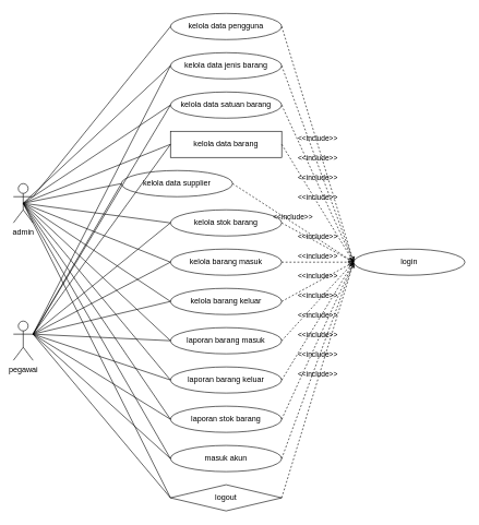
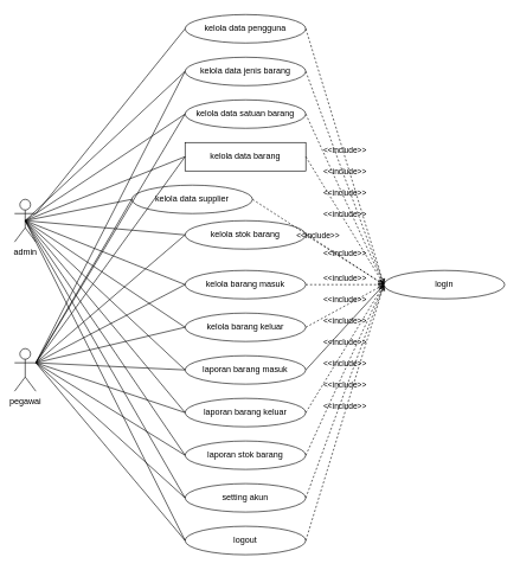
  <mxCell id="0" />
  <mxCell id="1" parent="0" />
  <mxCell id="2" value="admin" style="shape=umlActor;verticalLabelPosition=bottom;verticalAlign=top;html=1;" vertex="1" parent="1"><mxGeometry x="20" y="280" width="30" height="60" as="geometry" /></mxCell>
  <mxCell id="3" value="pegawai" style="shape=umlActor;verticalLabelPosition=bottom;verticalAlign=top;html=1;" vertex="1" parent="1"><mxGeometry x="20" y="490" width="30" height="60" as="geometry" /></mxCell>
  <mxCell id="4" value="kelola data pengguna" style="ellipse;whiteSpace=wrap;html=1;" vertex="1" parent="1"><mxGeometry x="260" y="20" width="170" height="40" as="geometry" /></mxCell>
  <mxCell id="5" value="kelola data jenis barang" style="ellipse;whiteSpace=wrap;html=1;" vertex="1" parent="1"><mxGeometry x="260" y="80" width="170" height="40" as="geometry" /></mxCell>
  <mxCell id="6" value="kelola data satuan barang" style="ellipse;whiteSpace=wrap;html=1;" vertex="1" parent="1"><mxGeometry x="260" y="140" width="170" height="40" as="geometry" /></mxCell>
  <mxCell id="7" value="kelola data barang" style="whiteSpace=wrap;html=1;rounded=0;" vertex="1" parent="1"><mxGeometry x="260" y="200" width="170" height="40" as="geometry" /></mxCell>
  <mxCell id="8" value="kelola data supplier" style="ellipse;whiteSpace=wrap;html=1;" vertex="1" parent="1"><mxGeometry x="185" y="260" width="170" height="40" as="geometry" /></mxCell>
- <mxCell id="9" value="kelola stok barang" style="ellipse;whiteSpace=wrap;html=1;" vertex="1" parent="1"><mxGeometry x="260" y="320" width="170" height="40" as="geometry" /></mxCell>
+ <mxCell id="9" value="kelola stok barang" style="ellipse;whiteSpace=wrap;html=1;" vertex="1" parent="1"><mxGeometry x="260" y="310" width="170" height="40" as="geometry" /></mxCell>
  <mxCell id="10" value="kelola barang masuk" style="ellipse;whiteSpace=wrap;html=1;" vertex="1" parent="1"><mxGeometry x="260" y="380" width="170" height="40" as="geometry" /></mxCell>
  <mxCell id="11" value="kelola barang keluar" style="ellipse;whiteSpace=wrap;html=1;" vertex="1" parent="1"><mxGeometry x="260" y="440" width="170" height="40" as="geometry" /></mxCell>
  <mxCell id="12" value="laporan barang masuk" style="ellipse;whiteSpace=wrap;html=1;" vertex="1" parent="1"><mxGeometry x="260" y="500" width="170" height="40" as="geometry" /></mxCell>
  <mxCell id="13" value="laporan barang keluar" style="ellipse;whiteSpace=wrap;html=1;" vertex="1" parent="1"><mxGeometry x="260" y="560" width="170" height="40" as="geometry" /></mxCell>
  <mxCell id="14" value="laporan stok barang" style="ellipse;whiteSpace=wrap;html=1;" vertex="1" parent="1"><mxGeometry x="260" y="620" width="170" height="40" as="geometry" /></mxCell>
- <mxCell id="15" value="masuk akun" style="ellipse;whiteSpace=wrap;html=1;" vertex="1" parent="1"><mxGeometry x="260" y="680" width="170" height="40" as="geometry" /></mxCell>
+ <mxCell id="15" value="setting akun" style="ellipse;whiteSpace=wrap;html=1;" vertex="1" parent="1"><mxGeometry x="260" y="680" width="170" height="40" as="geometry" /></mxCell>
  <mxCell id="16" value="login" style="ellipse;whiteSpace=wrap;html=1;" vertex="1" parent="1"><mxGeometry x="540" y="380" width="170" height="40" as="geometry" /></mxCell>
- <mxCell id="17" value="logout" style="rhombus;whiteSpace=wrap;html=1;" vertex="1" parent="1"><mxGeometry x="260" y="740" width="170" height="40" as="geometry" /></mxCell>
+ <mxCell id="17" value="logout" style="ellipse;whiteSpace=wrap;html=1;" vertex="1" parent="1"><mxGeometry x="260" y="740" width="170" height="40" as="geometry" /></mxCell>
  <mxCell id="18" value="" style="endArrow=none;html=1;entryX=0;entryY=0.5;entryDx=0;entryDy=0;exitX=1;exitY=0.333;exitDx=0;exitDy=0;exitPerimeter=0;" edge="1" parent="1" source="2" target="4"><mxGeometry width="50" height="50" relative="1" as="geometry"><mxPoint x="130" y="330" as="sourcePoint" /><mxPoint x="180" y="280" as="targetPoint" /></mxGeometry></mxCell>
  <mxCell id="19" value="" style="endArrow=none;html=1;entryX=0;entryY=0.5;entryDx=0;entryDy=0;exitX=0.5;exitY=0.5;exitDx=0;exitDy=0;exitPerimeter=0;" edge="1" parent="1" source="2" target="5"><mxGeometry width="50" height="50" relative="1" as="geometry"><mxPoint x="60" y="240" as="sourcePoint" /><mxPoint x="270" y="50" as="targetPoint" /></mxGeometry></mxCell>
  <mxCell id="20" value="" style="endArrow=none;html=1;entryX=0;entryY=0.5;entryDx=0;entryDy=0;exitX=0.5;exitY=0.5;exitDx=0;exitDy=0;exitPerimeter=0;" edge="1" parent="1" source="2" target="6"><mxGeometry width="50" height="50" relative="1" as="geometry"><mxPoint x="55" y="240" as="sourcePoint" /><mxPoint x="270" y="110" as="targetPoint" /></mxGeometry></mxCell>
  <mxCell id="21" value="" style="endArrow=none;html=1;entryX=0;entryY=0.5;entryDx=0;entryDy=0;exitX=0.5;exitY=0.5;exitDx=0;exitDy=0;exitPerimeter=0;" edge="1" parent="1" source="2" target="7"><mxGeometry width="50" height="50" relative="1" as="geometry"><mxPoint x="55" y="250" as="sourcePoint" /><mxPoint x="270" y="170" as="targetPoint" /></mxGeometry></mxCell>
  <mxCell id="22" value="" style="endArrow=none;html=1;entryX=0;entryY=0.5;entryDx=0;entryDy=0;exitX=0.5;exitY=0.5;exitDx=0;exitDy=0;exitPerimeter=0;" edge="1" parent="1" source="2" target="8"><mxGeometry width="50" height="50" relative="1" as="geometry"><mxPoint x="55" y="250" as="sourcePoint" /><mxPoint x="270" y="230" as="targetPoint" /></mxGeometry></mxCell>
  <mxCell id="23" value="" style="endArrow=none;html=1;entryX=0;entryY=0.5;entryDx=0;entryDy=0;exitX=0.5;exitY=0.5;exitDx=0;exitDy=0;exitPerimeter=0;" edge="1" parent="1" source="2" target="9"><mxGeometry width="50" height="50" relative="1" as="geometry"><mxPoint x="55" y="250" as="sourcePoint" /><mxPoint x="270" y="290" as="targetPoint" /></mxGeometry></mxCell>
  <mxCell id="24" value="" style="endArrow=none;html=1;entryX=0;entryY=0.5;entryDx=0;entryDy=0;exitX=0.5;exitY=0.5;exitDx=0;exitDy=0;exitPerimeter=0;" edge="1" parent="1" source="2" target="10"><mxGeometry width="50" height="50" relative="1" as="geometry"><mxPoint x="55" y="250" as="sourcePoint" /><mxPoint x="270" y="350" as="targetPoint" /></mxGeometry></mxCell>
  <mxCell id="25" value="" style="endArrow=none;html=1;exitX=0.5;exitY=0.5;exitDx=0;exitDy=0;exitPerimeter=0;" edge="1" parent="1" source="2"><mxGeometry width="50" height="50" relative="1" as="geometry"><mxPoint x="55" y="250" as="sourcePoint" /><mxPoint x="260" y="460" as="targetPoint" /></mxGeometry></mxCell>
  <mxCell id="26" value="" style="endArrow=none;html=1;exitX=0.5;exitY=0.5;exitDx=0;exitDy=0;exitPerimeter=0;entryX=0;entryY=0.5;entryDx=0;entryDy=0;" edge="1" parent="1" source="2" target="12"><mxGeometry width="50" height="50" relative="1" as="geometry"><mxPoint x="55" y="250" as="sourcePoint" /><mxPoint x="270" y="470" as="targetPoint" /></mxGeometry></mxCell>
  <mxCell id="27" value="" style="endArrow=none;html=1;exitX=0.5;exitY=0.5;exitDx=0;exitDy=0;exitPerimeter=0;entryX=0;entryY=0.5;entryDx=0;entryDy=0;" edge="1" parent="1" source="2" target="13"><mxGeometry width="50" height="50" relative="1" as="geometry"><mxPoint x="55" y="250" as="sourcePoint" /><mxPoint x="270" y="530" as="targetPoint" /></mxGeometry></mxCell>
  <mxCell id="28" value="" style="endArrow=none;html=1;entryX=0;entryY=0.5;entryDx=0;entryDy=0;exitX=0.5;exitY=0.5;exitDx=0;exitDy=0;exitPerimeter=0;" edge="1" parent="1" source="2" target="14"><mxGeometry width="50" height="50" relative="1" as="geometry"><mxPoint x="45" y="240" as="sourcePoint" /><mxPoint x="270" y="590" as="targetPoint" /></mxGeometry></mxCell>
  <mxCell id="29" value="" style="endArrow=none;html=1;entryX=0;entryY=0.5;entryDx=0;entryDy=0;exitX=0.5;exitY=0.5;exitDx=0;exitDy=0;exitPerimeter=0;" edge="1" parent="1" source="2" target="15"><mxGeometry width="50" height="50" relative="1" as="geometry"><mxPoint x="50" y="250" as="sourcePoint" /><mxPoint x="270" y="650" as="targetPoint" /></mxGeometry></mxCell>
  <mxCell id="30" value="" style="endArrow=none;html=1;entryX=0;entryY=0.5;entryDx=0;entryDy=0;exitX=0.5;exitY=0.5;exitDx=0;exitDy=0;exitPerimeter=0;" edge="1" parent="1" source="2" target="17"><mxGeometry width="50" height="50" relative="1" as="geometry"><mxPoint x="65" y="260" as="sourcePoint" /><mxPoint x="280" y="660" as="targetPoint" /></mxGeometry></mxCell>
  <mxCell id="31" value="" style="endArrow=none;html=1;entryX=0;entryY=0.5;entryDx=0;entryDy=0;exitX=1;exitY=0.333;exitDx=0;exitDy=0;exitPerimeter=0;" edge="1" parent="1" source="3" target="5"><mxGeometry width="50" height="50" relative="1" as="geometry"><mxPoint x="90" y="470" as="sourcePoint" /><mxPoint x="140" y="420" as="targetPoint" /></mxGeometry></mxCell>
  <mxCell id="32" value="" style="endArrow=none;html=1;entryX=0;entryY=0.5;entryDx=0;entryDy=0;exitX=1;exitY=0.333;exitDx=0;exitDy=0;exitPerimeter=0;" edge="1" parent="1" source="3" target="6"><mxGeometry width="50" height="50" relative="1" as="geometry"><mxPoint x="70" y="450" as="sourcePoint" /><mxPoint x="270" y="110" as="targetPoint" /></mxGeometry></mxCell>
  <mxCell id="33" value="" style="endArrow=none;html=1;entryX=0;entryY=0.5;entryDx=0;entryDy=0;exitX=1;exitY=0.333;exitDx=0;exitDy=0;exitPerimeter=0;" edge="1" parent="1" source="3" target="7"><mxGeometry width="50" height="50" relative="1" as="geometry"><mxPoint x="70" y="450" as="sourcePoint" /><mxPoint x="270" y="170" as="targetPoint" /></mxGeometry></mxCell>
  <mxCell id="34" value="" style="endArrow=none;html=1;entryX=0;entryY=0.5;entryDx=0;entryDy=0;exitX=1;exitY=0.333;exitDx=0;exitDy=0;exitPerimeter=0;" edge="1" parent="1" source="3" target="8"><mxGeometry width="50" height="50" relative="1" as="geometry"><mxPoint x="70" y="450" as="sourcePoint" /><mxPoint x="270" y="230" as="targetPoint" /></mxGeometry></mxCell>
  <mxCell id="35" value="" style="endArrow=none;html=1;entryX=0;entryY=0.5;entryDx=0;entryDy=0;exitX=1;exitY=0.333;exitDx=0;exitDy=0;exitPerimeter=0;" edge="1" parent="1" source="3" target="9"><mxGeometry width="50" height="50" relative="1" as="geometry"><mxPoint x="70" y="450" as="sourcePoint" /><mxPoint x="270" y="290" as="targetPoint" /></mxGeometry></mxCell>
  <mxCell id="36" value="" style="endArrow=none;html=1;exitX=1;exitY=0.333;exitDx=0;exitDy=0;exitPerimeter=0;entryX=0;entryY=0.5;entryDx=0;entryDy=0;" edge="1" parent="1" source="3" target="10"><mxGeometry width="50" height="50" relative="1" as="geometry"><mxPoint x="70" y="450" as="sourcePoint" /><mxPoint x="270" y="350" as="targetPoint" /></mxGeometry></mxCell>
  <mxCell id="37" value="" style="endArrow=none;html=1;entryX=0;entryY=0.5;entryDx=0;entryDy=0;exitX=1;exitY=0.333;exitDx=0;exitDy=0;exitPerimeter=0;" edge="1" parent="1" source="3" target="11"><mxGeometry width="50" height="50" relative="1" as="geometry"><mxPoint x="60" y="440" as="sourcePoint" /><mxPoint x="270" y="410" as="targetPoint" /></mxGeometry></mxCell>
  <mxCell id="38" value="" style="endArrow=none;html=1;entryX=0;entryY=0.5;entryDx=0;entryDy=0;exitX=1;exitY=0.333;exitDx=0;exitDy=0;exitPerimeter=0;" edge="1" parent="1" source="3" target="12"><mxGeometry width="50" height="50" relative="1" as="geometry"><mxPoint x="45" y="450" as="sourcePoint" /><mxPoint x="280" y="420" as="targetPoint" /></mxGeometry></mxCell>
  <mxCell id="39" value="" style="endArrow=none;html=1;entryX=0;entryY=0.5;entryDx=0;entryDy=0;exitX=1;exitY=0.333;exitDx=0;exitDy=0;exitPerimeter=0;" edge="1" parent="1" source="3" target="13"><mxGeometry width="50" height="50" relative="1" as="geometry"><mxPoint x="70" y="450" as="sourcePoint" /><mxPoint x="270" y="530" as="targetPoint" /></mxGeometry></mxCell>
  <mxCell id="40" value="" style="endArrow=none;html=1;exitX=1;exitY=0.333;exitDx=0;exitDy=0;exitPerimeter=0;entryX=0;entryY=0.5;entryDx=0;entryDy=0;" edge="1" parent="1" source="3" target="14"><mxGeometry width="50" height="50" relative="1" as="geometry"><mxPoint x="70" y="450" as="sourcePoint" /><mxPoint x="250" y="630" as="targetPoint" /></mxGeometry></mxCell>
  <mxCell id="41" value="" style="endArrow=none;html=1;exitX=1;exitY=0.333;exitDx=0;exitDy=0;exitPerimeter=0;entryX=0;entryY=0.5;entryDx=0;entryDy=0;" edge="1" parent="1" source="3" target="15"><mxGeometry width="50" height="50" relative="1" as="geometry"><mxPoint x="70" y="450" as="sourcePoint" /><mxPoint x="270" y="650" as="targetPoint" /></mxGeometry></mxCell>
  <mxCell id="42" value="" style="endArrow=none;html=1;exitX=1;exitY=0.333;exitDx=0;exitDy=0;exitPerimeter=0;entryX=0;entryY=0.5;entryDx=0;entryDy=0;" edge="1" parent="1" source="3" target="17"><mxGeometry width="50" height="50" relative="1" as="geometry"><mxPoint x="70" y="450" as="sourcePoint" /><mxPoint x="270" y="710" as="targetPoint" /></mxGeometry></mxCell>
  <mxCell id="43" value="&amp;lt;&amp;lt;include&amp;gt;&amp;gt;" style="html=1;verticalAlign=bottom;labelBackgroundColor=none;endArrow=open;endFill=0;dashed=1;entryX=0;entryY=0.5;entryDx=0;entryDy=0;exitX=1;exitY=0.5;exitDx=0;exitDy=0;" edge="1" parent="1" source="4" target="16"><mxGeometry width="160" relative="1" as="geometry"><mxPoint x="310" y="240" as="sourcePoint" /><mxPoint x="470" y="240" as="targetPoint" /></mxGeometry></mxCell>
  <mxCell id="44" value="&amp;lt;&amp;lt;include&amp;gt;&amp;gt;" style="html=1;verticalAlign=bottom;labelBackgroundColor=none;endArrow=open;endFill=0;dashed=1;exitX=1;exitY=0.5;exitDx=0;exitDy=0;entryX=0;entryY=0.5;entryDx=0;entryDy=0;" edge="1" parent="1" source="5" target="16"><mxGeometry width="160" relative="1" as="geometry"><mxPoint x="440" y="50" as="sourcePoint" /><mxPoint x="540" y="320" as="targetPoint" /></mxGeometry></mxCell>
  <mxCell id="45" value="&amp;lt;&amp;lt;include&amp;gt;&amp;gt;" style="html=1;verticalAlign=bottom;labelBackgroundColor=none;endArrow=open;endFill=0;dashed=1;exitX=1;exitY=0.5;exitDx=0;exitDy=0;entryX=0;entryY=0.5;entryDx=0;entryDy=0;" edge="1" parent="1" source="6" target="16"><mxGeometry width="160" relative="1" as="geometry"><mxPoint x="440" y="110" as="sourcePoint" /><mxPoint x="530" y="320" as="targetPoint" /></mxGeometry></mxCell>
  <mxCell id="46" value="&amp;lt;&amp;lt;include&amp;gt;&amp;gt;" style="html=1;verticalAlign=bottom;labelBackgroundColor=none;endArrow=open;endFill=0;dashed=1;exitX=1;exitY=0.5;exitDx=0;exitDy=0;entryX=0;entryY=0.5;entryDx=0;entryDy=0;" edge="1" parent="1" source="7" target="16"><mxGeometry width="160" relative="1" as="geometry"><mxPoint x="440" y="170" as="sourcePoint" /><mxPoint x="540" y="320" as="targetPoint" /></mxGeometry></mxCell>
  <mxCell id="47" value="&amp;lt;&amp;lt;include&amp;gt;&amp;gt;" style="html=1;verticalAlign=bottom;labelBackgroundColor=none;endArrow=open;endFill=0;dashed=1;exitX=1;exitY=0.5;exitDx=0;exitDy=0;entryX=0;entryY=0.5;entryDx=0;entryDy=0;" edge="1" parent="1" source="8" target="16"><mxGeometry width="160" relative="1" as="geometry"><mxPoint x="440" y="230" as="sourcePoint" /><mxPoint x="550" y="330" as="targetPoint" /></mxGeometry></mxCell>
  <mxCell id="48" value="&amp;lt;&amp;lt;include&amp;gt;&amp;gt;" style="html=1;verticalAlign=bottom;labelBackgroundColor=none;endArrow=open;endFill=0;dashed=1;exitX=1;exitY=0.5;exitDx=0;exitDy=0;entryX=0;entryY=0.5;entryDx=0;entryDy=0;" edge="1" parent="1" source="9" target="16"><mxGeometry width="160" relative="1" as="geometry"><mxPoint x="440" y="290" as="sourcePoint" /><mxPoint x="550" y="330" as="targetPoint" /></mxGeometry></mxCell>
  <mxCell id="49" value="&amp;lt;&amp;lt;include&amp;gt;&amp;gt;" style="html=1;verticalAlign=bottom;labelBackgroundColor=none;endArrow=open;endFill=0;dashed=1;exitX=1;exitY=0.5;exitDx=0;exitDy=0;entryX=0;entryY=0.5;entryDx=0;entryDy=0;" edge="1" parent="1" source="10" target="16"><mxGeometry width="160" relative="1" as="geometry"><mxPoint x="440" y="350" as="sourcePoint" /><mxPoint x="550" y="330" as="targetPoint" /></mxGeometry></mxCell>
  <mxCell id="50" value="&amp;lt;&amp;lt;include&amp;gt;&amp;gt;" style="html=1;verticalAlign=bottom;labelBackgroundColor=none;endArrow=open;endFill=0;dashed=1;exitX=1;exitY=0.5;exitDx=0;exitDy=0;entryX=0;entryY=0.5;entryDx=0;entryDy=0;" edge="1" parent="1" source="11" target="16"><mxGeometry width="160" relative="1" as="geometry"><mxPoint x="440" y="410" as="sourcePoint" /><mxPoint x="550" y="330" as="targetPoint" /></mxGeometry></mxCell>
- <mxCell id="51" value="&amp;lt;&amp;lt;include&amp;gt;&amp;gt;" style="html=1;verticalAlign=bottom;labelBackgroundColor=none;endArrow=open;endFill=0;dashed=1;exitX=1;exitY=0.5;exitDx=0;exitDy=0;entryX=0;entryY=0.5;entryDx=0;entryDy=0;" edge="1" parent="1" source="12" target="16"><mxGeometry width="160" relative="1" as="geometry"><mxPoint x="440" y="470" as="sourcePoint" /><mxPoint x="550" y="330" as="targetPoint" /></mxGeometry></mxCell>
+ <mxCell id="51" value="&amp;lt;&amp;lt;include&amp;gt;&amp;gt;" style="html=1;verticalAlign=bottom;labelBackgroundColor=none;endArrow=open;endFill=0;dashed=0;exitX=1;exitY=0.5;exitDx=0;exitDy=0;entryX=0;entryY=0.5;entryDx=0;entryDy=0;" edge="1" parent="1" source="12" target="16"><mxGeometry width="160" relative="1" as="geometry"><mxPoint x="440" y="470" as="sourcePoint" /><mxPoint x="550" y="330" as="targetPoint" /></mxGeometry></mxCell>
  <mxCell id="52" value="&amp;lt;&amp;lt;include&amp;gt;&amp;gt;" style="html=1;verticalAlign=bottom;labelBackgroundColor=none;endArrow=open;endFill=0;dashed=1;entryX=0;entryY=0.5;entryDx=0;entryDy=0;exitX=1;exitY=0.5;exitDx=0;exitDy=0;" edge="1" parent="1" source="13" target="16"><mxGeometry width="160" relative="1" as="geometry"><mxPoint x="429" y="578" as="sourcePoint" /><mxPoint x="550" y="330" as="targetPoint" /></mxGeometry></mxCell>
  <mxCell id="53" value="&amp;lt;&amp;lt;include&amp;gt;&amp;gt;" style="html=1;verticalAlign=bottom;labelBackgroundColor=none;endArrow=open;endFill=0;dashed=1;entryX=0;entryY=0.5;entryDx=0;entryDy=0;exitX=1;exitY=0.5;exitDx=0;exitDy=0;" edge="1" parent="1" source="14" target="16"><mxGeometry width="160" relative="1" as="geometry"><mxPoint x="440" y="590" as="sourcePoint" /><mxPoint x="550" y="330" as="targetPoint" /></mxGeometry></mxCell>
  <mxCell id="54" value="&amp;lt;&amp;lt;include&amp;gt;&amp;gt;" style="html=1;verticalAlign=bottom;labelBackgroundColor=none;endArrow=open;endFill=0;dashed=1;entryX=0;entryY=0.5;entryDx=0;entryDy=0;exitX=1;exitY=0.5;exitDx=0;exitDy=0;" edge="1" parent="1" source="15" target="16"><mxGeometry width="160" relative="1" as="geometry"><mxPoint x="440" y="698" as="sourcePoint" /><mxPoint x="550" y="330" as="targetPoint" /></mxGeometry></mxCell>
  <mxCell id="55" value="&amp;lt;&amp;lt;include&amp;gt;&amp;gt;" style="html=1;verticalAlign=bottom;labelBackgroundColor=none;endArrow=open;endFill=0;dashed=1;entryX=0;entryY=0.5;entryDx=0;entryDy=0;exitX=1;exitY=0.5;exitDx=0;exitDy=0;" edge="1" parent="1" source="17" target="16"><mxGeometry width="160" relative="1" as="geometry"><mxPoint x="440" y="710" as="sourcePoint" /><mxPoint x="550" y="330" as="targetPoint" /></mxGeometry></mxCell>
